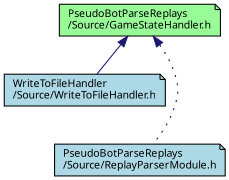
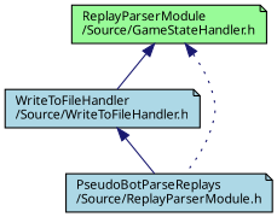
  digraph {
    fontname="Noto Sans"
    node [color=black fillcolor=lightblue fontname="Noto Sans" fontsize=10 shape=note style=filled]
    edge [color=midnightblue dir=back fontname="Noto Sans" fontsize=10 labelfontname=Helvetica labelfontsize=10 style=solid]
-   n1 [fillcolor=palegreen fontcolor=black height=0.2 label="PseudoBotParseReplays\l/Source/GameStateHandler.h" width=0.4]
+   n1 [fillcolor=palegreen fontcolor=black height=0.2 label="ReplayParserModule\l/Source/GameStateHandler.h" width=0.4]
    n2 [height=0.2 label="WriteToFileHandler\l/Source/WriteToFileHandler.h" width=0.4]
    n3 [height=0.2 label="PseudoBotParseReplays\l/Source/ReplayParserModule.h" width=0.4]
    n1 -> n2
    n1 -> n3 [style=dotted]
+   n2 -> n3
  }
